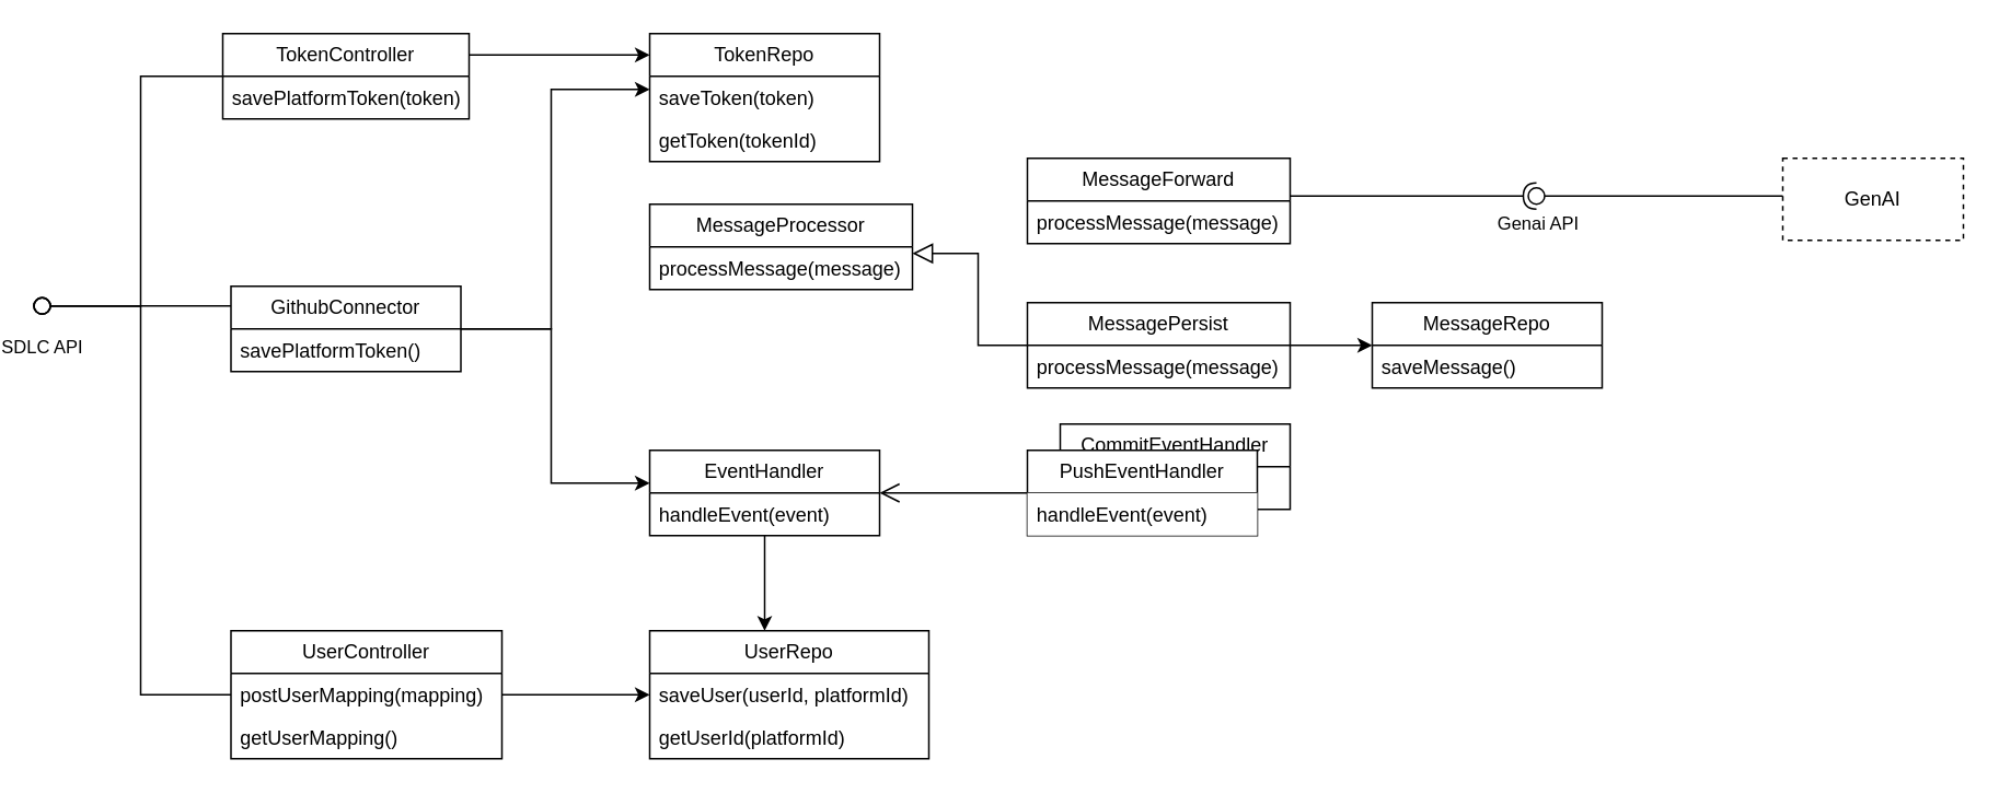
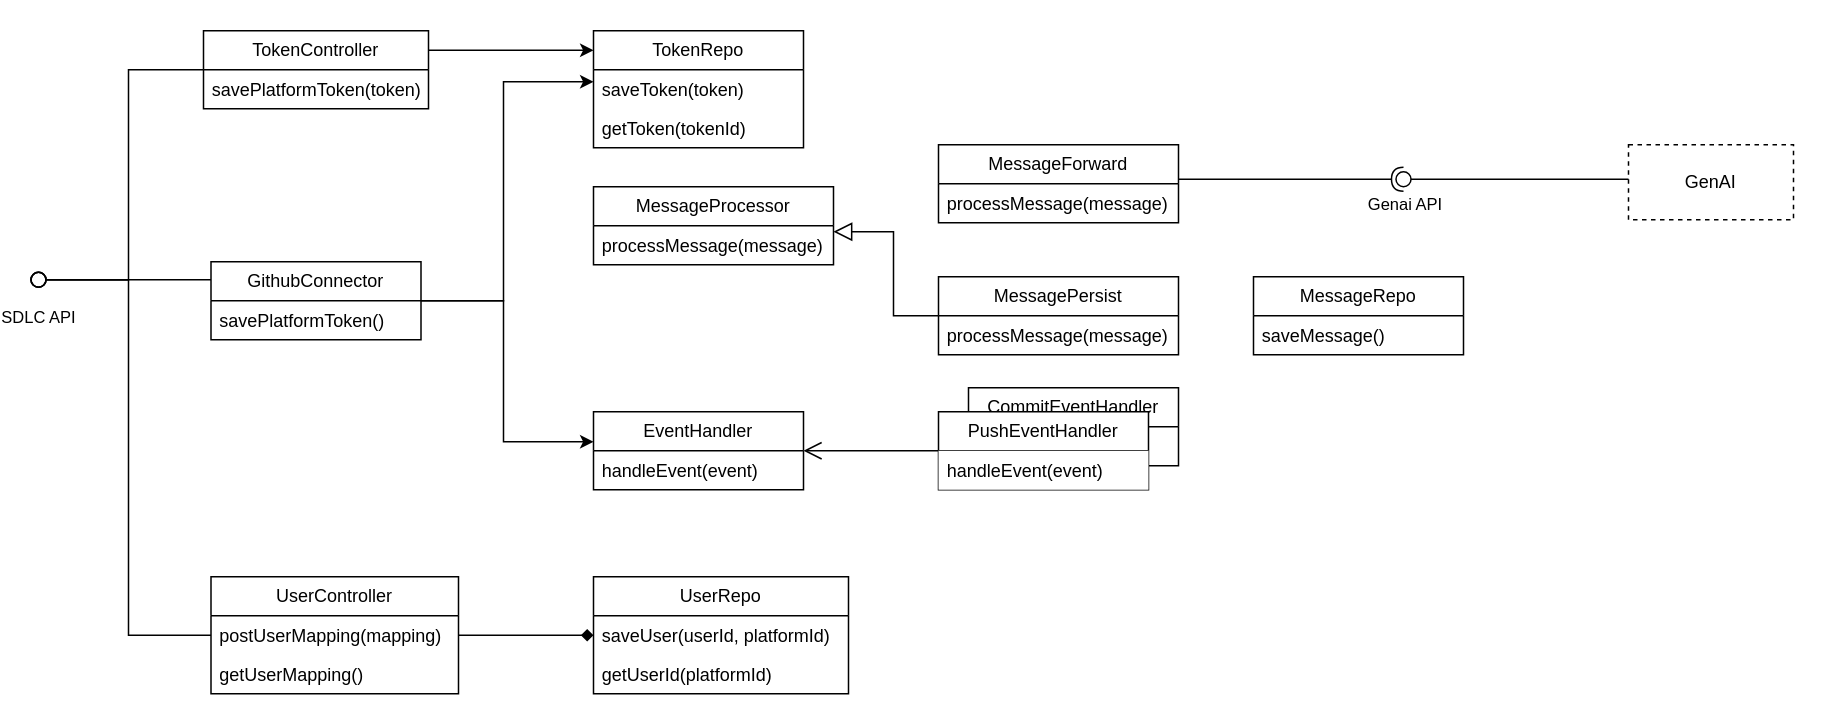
  <mxCell id="0" />
  <mxCell id="1" parent="0" />
  <mxCell id="2" value="CommitEventHandler" style="swimlane;fontStyle=0;childLayout=stackLayout;horizontal=1;startSize=26;fillColor=none;horizontalStack=0;resizeParent=1;resizeParentMax=0;resizeLast=0;collapsible=1;marginBottom=0;whiteSpace=wrap;html=1;" parent="1" vertex="1"><mxGeometry x="645" y="258" width="140" height="52" as="geometry" /></mxCell>
  <mxCell id="3" value="handleEvent()" style="text;strokeColor=none;fillColor=none;align=left;verticalAlign=top;spacingLeft=4;spacingRight=4;overflow=hidden;rotatable=0;points=[[0,0.5],[1,0.5]];portConstraint=eastwest;whiteSpace=wrap;html=1;" parent="2" vertex="1"><mxGeometry y="26" width="140" height="26" as="geometry" /></mxCell>
  <mxCell id="4" style="edgeStyle=orthogonalEdgeStyle;rounded=0;orthogonalLoop=1;jettySize=auto;html=1;" parent="1" source="5" target="15" edge="1"><mxGeometry relative="1" as="geometry"><Array as="points"><mxPoint x="315" y="33" /><mxPoint x="315" y="33" /></Array></mxGeometry></mxCell>
  <mxCell id="5" value="TokenController" style="swimlane;fontStyle=0;childLayout=stackLayout;horizontal=1;startSize=26;fillColor=none;horizontalStack=0;resizeParent=1;resizeParentMax=0;resizeLast=0;collapsible=1;marginBottom=0;whiteSpace=wrap;html=1;" parent="1" vertex="1"><mxGeometry x="135" y="20" width="150" height="52" as="geometry" /></mxCell>
  <mxCell id="6" value="savePlatformToken(token)&lt;div&gt;&lt;br&gt;&lt;/div&gt;" style="text;strokeColor=none;fillColor=none;align=left;verticalAlign=top;spacingLeft=4;spacingRight=4;overflow=hidden;rotatable=0;points=[[0,0.5],[1,0.5]];portConstraint=eastwest;whiteSpace=wrap;html=1;" parent="5" vertex="1"><mxGeometry y="26" width="150" height="26" as="geometry" /></mxCell>
- <mxCell id="7" style="edgeStyle=orthogonalEdgeStyle;rounded=0;orthogonalLoop=1;jettySize=auto;html=1;" parent="1" source="8" target="18" edge="1"><mxGeometry relative="1" as="geometry" /></mxCell>
+ <mxCell id="7" style="edgeStyle=orthogonalEdgeStyle;rounded=0;orthogonalLoop=1;jettySize=auto;html=1;endArrow=diamond;" parent="1" source="8" target="18" edge="1"><mxGeometry relative="1" as="geometry" /></mxCell>
  <mxCell id="8" value="UserController" style="swimlane;fontStyle=0;childLayout=stackLayout;horizontal=1;startSize=26;fillColor=none;horizontalStack=0;resizeParent=1;resizeParentMax=0;resizeLast=0;collapsible=1;marginBottom=0;whiteSpace=wrap;html=1;" parent="1" vertex="1"><mxGeometry x="140" y="384" width="165" height="78" as="geometry" /></mxCell>
  <mxCell id="9" value="postUserMapping(mapping)" style="text;strokeColor=none;fillColor=none;align=left;verticalAlign=top;spacingLeft=4;spacingRight=4;overflow=hidden;rotatable=0;points=[[0,0.5],[1,0.5]];portConstraint=eastwest;whiteSpace=wrap;html=1;" parent="8" vertex="1"><mxGeometry y="26" width="165" height="26" as="geometry" /></mxCell>
  <mxCell id="10" value="getUserMapping()" style="text;strokeColor=none;fillColor=none;align=left;verticalAlign=top;spacingLeft=4;spacingRight=4;overflow=hidden;rotatable=0;points=[[0,0.5],[1,0.5]];portConstraint=eastwest;whiteSpace=wrap;html=1;" parent="8" vertex="1"><mxGeometry y="52" width="165" height="26" as="geometry" /></mxCell>
  <mxCell id="11" style="edgeStyle=orthogonalEdgeStyle;rounded=0;orthogonalLoop=1;jettySize=auto;html=1;" parent="1" source="13" target="24" edge="1"><mxGeometry relative="1" as="geometry"><Array as="points"><mxPoint x="335" y="200" /><mxPoint x="335" y="294" /></Array></mxGeometry></mxCell>
  <mxCell id="12" style="edgeStyle=orthogonalEdgeStyle;rounded=0;orthogonalLoop=1;jettySize=auto;html=1;" parent="1" source="13" target="15" edge="1"><mxGeometry relative="1" as="geometry"><Array as="points"><mxPoint x="335" y="200" /><mxPoint x="335" y="54" /></Array></mxGeometry></mxCell>
  <mxCell id="13" value="GithubConnector" style="swimlane;fontStyle=0;childLayout=stackLayout;horizontal=1;startSize=26;fillColor=none;horizontalStack=0;resizeParent=1;resizeParentMax=0;resizeLast=0;collapsible=1;marginBottom=0;whiteSpace=wrap;html=1;" parent="1" vertex="1"><mxGeometry x="140" y="174" width="140" height="52" as="geometry" /></mxCell>
  <mxCell id="14" value="savePlatformToken()" style="text;strokeColor=none;fillColor=none;align=left;verticalAlign=top;spacingLeft=4;spacingRight=4;overflow=hidden;rotatable=0;points=[[0,0.5],[1,0.5]];portConstraint=eastwest;whiteSpace=wrap;html=1;" parent="13" vertex="1"><mxGeometry y="26" width="140" height="26" as="geometry" /></mxCell>
  <mxCell id="15" value="TokenRepo" style="swimlane;fontStyle=0;childLayout=stackLayout;horizontal=1;startSize=26;fillColor=none;horizontalStack=0;resizeParent=1;resizeParentMax=0;resizeLast=0;collapsible=1;marginBottom=0;whiteSpace=wrap;html=1;" parent="1" vertex="1"><mxGeometry x="395" y="20" width="140" height="78" as="geometry" /></mxCell>
  <mxCell id="16" value="saveToken(token)" style="text;strokeColor=none;fillColor=none;align=left;verticalAlign=top;spacingLeft=4;spacingRight=4;overflow=hidden;rotatable=0;points=[[0,0.5],[1,0.5]];portConstraint=eastwest;whiteSpace=wrap;html=1;" parent="15" vertex="1"><mxGeometry y="26" width="140" height="26" as="geometry" /></mxCell>
  <mxCell id="17" value="getToken(tokenId)" style="text;strokeColor=none;fillColor=none;align=left;verticalAlign=top;spacingLeft=4;spacingRight=4;overflow=hidden;rotatable=0;points=[[0,0.5],[1,0.5]];portConstraint=eastwest;whiteSpace=wrap;html=1;" parent="15" vertex="1"><mxGeometry y="52" width="140" height="26" as="geometry" /></mxCell>
  <mxCell id="18" value="UserRepo" style="swimlane;fontStyle=0;childLayout=stackLayout;horizontal=1;startSize=26;fillColor=none;horizontalStack=0;resizeParent=1;resizeParentMax=0;resizeLast=0;collapsible=1;marginBottom=0;whiteSpace=wrap;html=1;" parent="1" vertex="1"><mxGeometry x="395" y="384" width="170" height="78" as="geometry" /></mxCell>
  <mxCell id="19" value="saveUser(userId, platformId)" style="text;strokeColor=none;fillColor=none;align=left;verticalAlign=top;spacingLeft=4;spacingRight=4;overflow=hidden;rotatable=0;points=[[0,0.5],[1,0.5]];portConstraint=eastwest;whiteSpace=wrap;html=1;" parent="18" vertex="1"><mxGeometry y="26" width="170" height="26" as="geometry" /></mxCell>
  <mxCell id="20" value="getUserId(platformId)" style="text;strokeColor=none;fillColor=none;align=left;verticalAlign=top;spacingLeft=4;spacingRight=4;overflow=hidden;rotatable=0;points=[[0,0.5],[1,0.5]];portConstraint=eastwest;whiteSpace=wrap;html=1;" parent="18" vertex="1"><mxGeometry y="52" width="170" height="26" as="geometry" /></mxCell>
  <mxCell id="21" value="MessageProcessor" style="swimlane;fontStyle=0;childLayout=stackLayout;horizontal=1;startSize=26;fillColor=none;horizontalStack=0;resizeParent=1;resizeParentMax=0;resizeLast=0;collapsible=1;marginBottom=0;whiteSpace=wrap;html=1;" parent="1" vertex="1"><mxGeometry x="395" y="124" width="160" height="52" as="geometry" /></mxCell>
  <mxCell id="22" value="processMessage(message)" style="text;strokeColor=none;fillColor=none;align=left;verticalAlign=top;spacingLeft=4;spacingRight=4;overflow=hidden;rotatable=0;points=[[0,0.5],[1,0.5]];portConstraint=eastwest;whiteSpace=wrap;html=1;" parent="21" vertex="1"><mxGeometry y="26" width="160" height="26" as="geometry" /></mxCell>
- <mxCell id="23" style="edgeStyle=orthogonalEdgeStyle;rounded=0;orthogonalLoop=1;jettySize=auto;html=1;" parent="1" source="24" target="18" edge="1"><mxGeometry relative="1" as="geometry"><Array as="points"><mxPoint x="465" y="364" /><mxPoint x="465" y="364" /></Array></mxGeometry></mxCell>
  <mxCell id="24" value="EventHandler" style="swimlane;fontStyle=0;childLayout=stackLayout;horizontal=1;startSize=26;fillColor=none;horizontalStack=0;resizeParent=1;resizeParentMax=0;resizeLast=0;collapsible=1;marginBottom=0;whiteSpace=wrap;html=1;" parent="1" vertex="1"><mxGeometry x="395" y="274" width="140" height="52" as="geometry" /></mxCell>
  <mxCell id="25" value="handleEvent(event)" style="text;strokeColor=none;fillColor=none;align=left;verticalAlign=top;spacingLeft=4;spacingRight=4;overflow=hidden;rotatable=0;points=[[0,0.5],[1,0.5]];portConstraint=eastwest;whiteSpace=wrap;html=1;" parent="24" vertex="1"><mxGeometry y="26" width="140" height="26" as="geometry" /></mxCell>
  <mxCell id="26" value="MessageForward" style="swimlane;fontStyle=0;childLayout=stackLayout;horizontal=1;startSize=26;fillColor=none;horizontalStack=0;resizeParent=1;resizeParentMax=0;resizeLast=0;collapsible=1;marginBottom=0;whiteSpace=wrap;html=1;" parent="1" vertex="1"><mxGeometry x="625" y="96" width="160" height="52" as="geometry" /></mxCell>
  <mxCell id="27" value="processMessage(message)" style="text;strokeColor=none;fillColor=none;align=left;verticalAlign=top;spacingLeft=4;spacingRight=4;overflow=hidden;rotatable=0;points=[[0,0.5],[1,0.5]];portConstraint=eastwest;whiteSpace=wrap;html=1;" parent="26" vertex="1"><mxGeometry y="26" width="160" height="26" as="geometry" /></mxCell>
- <mxCell id="28" style="edgeStyle=orthogonalEdgeStyle;rounded=0;orthogonalLoop=1;jettySize=auto;html=1;" parent="1" source="30" target="32" edge="1"><mxGeometry relative="1" as="geometry" /></mxCell>
  <mxCell id="29" style="edgeStyle=orthogonalEdgeStyle;rounded=0;orthogonalLoop=1;jettySize=auto;html=1;endArrow=block;endFill=0;endSize=10;" parent="1" source="30" target="21" edge="1"><mxGeometry relative="1" as="geometry"><Array as="points"><mxPoint x="595" y="210" /><mxPoint x="595" y="154" /></Array></mxGeometry></mxCell>
  <mxCell id="30" value="MessagePersist" style="swimlane;fontStyle=0;childLayout=stackLayout;horizontal=1;startSize=26;fillColor=none;horizontalStack=0;resizeParent=1;resizeParentMax=0;resizeLast=0;collapsible=1;marginBottom=0;whiteSpace=wrap;html=1;" parent="1" vertex="1"><mxGeometry x="625" y="184" width="160" height="52" as="geometry" /></mxCell>
  <mxCell id="31" value="processMessage(message)" style="text;strokeColor=none;fillColor=none;align=left;verticalAlign=top;spacingLeft=4;spacingRight=4;overflow=hidden;rotatable=0;points=[[0,0.5],[1,0.5]];portConstraint=eastwest;whiteSpace=wrap;html=1;" parent="30" vertex="1"><mxGeometry y="26" width="160" height="26" as="geometry" /></mxCell>
  <mxCell id="32" value="MessageRepo" style="swimlane;fontStyle=0;childLayout=stackLayout;horizontal=1;startSize=26;fillColor=none;horizontalStack=0;resizeParent=1;resizeParentMax=0;resizeLast=0;collapsible=1;marginBottom=0;whiteSpace=wrap;html=1;" parent="1" vertex="1"><mxGeometry x="835" y="184" width="140" height="52" as="geometry" /></mxCell>
  <mxCell id="33" value="saveMessage()" style="text;strokeColor=none;fillColor=none;align=left;verticalAlign=top;spacingLeft=4;spacingRight=4;overflow=hidden;rotatable=0;points=[[0,0.5],[1,0.5]];portConstraint=eastwest;whiteSpace=wrap;html=1;" parent="32" vertex="1"><mxGeometry y="26" width="140" height="26" as="geometry" /></mxCell>
  <mxCell id="34" value="GenAI" style="html=1;whiteSpace=wrap;dashed=1;" parent="1" vertex="1"><mxGeometry x="1085" y="96" width="110" height="50" as="geometry" /></mxCell>
  <mxCell id="35" style="edgeStyle=orthogonalEdgeStyle;rounded=0;orthogonalLoop=1;jettySize=auto;html=1;endSize=10;endArrow=open;endFill=0;" parent="1" source="36" target="24" edge="1"><mxGeometry relative="1" as="geometry" /></mxCell>
  <mxCell id="36" value="PushEventHandler" style="swimlane;fontStyle=0;childLayout=stackLayout;horizontal=1;startSize=26;horizontalStack=0;resizeParent=1;resizeParentMax=0;resizeLast=0;collapsible=1;marginBottom=0;whiteSpace=wrap;html=1;" parent="1" vertex="1"><mxGeometry x="625" y="274" width="140" height="52" as="geometry" /></mxCell>
  <mxCell id="37" value="handleEvent(event)" style="text;align=left;verticalAlign=top;spacingLeft=4;spacingRight=4;overflow=hidden;rotatable=0;points=[[0,0.5],[1,0.5]];portConstraint=eastwest;whiteSpace=wrap;html=1;fillColor=default;" parent="36" vertex="1"><mxGeometry y="26" width="140" height="26" as="geometry" /></mxCell>
  <mxCell id="38" value="" style="rounded=0;orthogonalLoop=1;jettySize=auto;html=1;endArrow=oval;endFill=0;sketch=0;sourcePerimeterSpacing=0;targetPerimeterSpacing=0;endSize=10;edgeStyle=orthogonalEdgeStyle;" parent="1" source="8" target="39" edge="1"><mxGeometry relative="1" as="geometry"><mxPoint x="55" y="284" as="sourcePoint" /><Array as="points"><mxPoint x="85" y="423" /><mxPoint x="85" y="186" /></Array></mxGeometry></mxCell>
  <mxCell id="39" value="" style="ellipse;whiteSpace=wrap;html=1;align=center;aspect=fixed;fillColor=none;strokeColor=none;resizable=0;perimeter=centerPerimeter;rotatable=0;allowArrows=0;points=[];outlineConnect=1;" parent="1" vertex="1"><mxGeometry x="20" y="181" width="10" height="10" as="geometry" /></mxCell>
  <mxCell id="40" value="" style="rounded=0;orthogonalLoop=1;jettySize=auto;html=1;endArrow=oval;endFill=0;sketch=0;sourcePerimeterSpacing=0;targetPerimeterSpacing=0;endSize=10;edgeStyle=orthogonalEdgeStyle;" parent="1" source="13" edge="1"><mxGeometry relative="1" as="geometry"><mxPoint x="140" y="393" as="sourcePoint" /><mxPoint x="25" y="186" as="targetPoint" /><Array as="points"><mxPoint x="115" y="186" /><mxPoint x="115" y="186" /></Array></mxGeometry></mxCell>
  <mxCell id="41" value="" style="rounded=0;orthogonalLoop=1;jettySize=auto;html=1;endArrow=oval;endFill=0;sketch=0;sourcePerimeterSpacing=0;targetPerimeterSpacing=0;endSize=10;edgeStyle=orthogonalEdgeStyle;" parent="1" source="5" edge="1"><mxGeometry relative="1" as="geometry"><mxPoint x="140" y="393" as="sourcePoint" /><mxPoint x="25" y="186" as="targetPoint" /><Array as="points"><mxPoint x="85" y="46" /><mxPoint x="85" y="186" /></Array></mxGeometry></mxCell>
  <mxCell id="42" value="SDLC API" style="edgeLabel;html=1;align=center;verticalAlign=middle;resizable=0;points=[];" vertex="1" connectable="0" parent="41"><mxGeometry x="0.892" y="1" relative="1" as="geometry"><mxPoint x="-14" y="23" as="offset" /></mxGeometry></mxCell>
  <mxCell id="43" value="" style="rounded=0;orthogonalLoop=1;jettySize=auto;html=1;endArrow=halfCircle;endFill=0;endSize=6;strokeWidth=1;sketch=0;edgeStyle=orthogonalEdgeStyle;" parent="1" source="26" target="46" edge="1"><mxGeometry relative="1" as="geometry"><mxPoint x="955" y="119" as="sourcePoint" /><Array as="points"><mxPoint x="825" y="119" /><mxPoint x="825" y="119" /></Array></mxGeometry></mxCell>
  <mxCell id="44" value="" style="rounded=0;orthogonalLoop=1;jettySize=auto;html=1;endArrow=oval;endFill=0;sketch=0;sourcePerimeterSpacing=0;targetPerimeterSpacing=0;endSize=10;edgeStyle=orthogonalEdgeStyle;" parent="1" source="34" target="46" edge="1"><mxGeometry relative="1" as="geometry"><mxPoint x="915" y="119" as="sourcePoint" /><Array as="points"><mxPoint x="1055" y="119" /><mxPoint x="1055" y="119" /></Array></mxGeometry></mxCell>
  <mxCell id="45" value="Genai API" style="edgeLabel;html=1;align=center;verticalAlign=middle;resizable=0;points=[];" vertex="1" connectable="0" parent="44"><mxGeometry x="0.747" relative="1" as="geometry"><mxPoint x="-19" y="16" as="offset" /></mxGeometry></mxCell>
  <mxCell id="46" value="" style="ellipse;whiteSpace=wrap;html=1;align=center;aspect=fixed;fillColor=none;strokeColor=none;resizable=0;perimeter=centerPerimeter;rotatable=0;allowArrows=0;points=[];outlineConnect=1;" parent="1" vertex="1"><mxGeometry x="930" y="114" width="10" height="10" as="geometry" /></mxCell>
